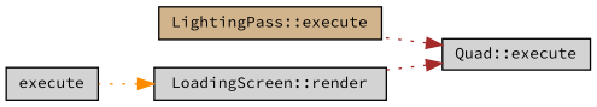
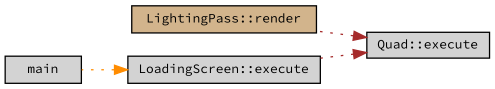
  digraph {
    fontname="Source Code Pro"
    rankdir=RL
    node [color=black fillcolor=lightgrey fontname="Source Code Pro" fontsize=10 shape=record style=filled]
    edge [color=brown dir=back fontname="Source Code Pro" fontsize=10 labelfontname=Helvetica labelfontsize=10 style=dotted]
    n1 [fontcolor=black height=0.2 label="Quad::execute" width=0.4]
-   n2 [fillcolor=tan height=0.2 label="LightingPass::execute" width=0.4]
-   n3 [height=0.2 label="LoadingScreen::render" width=0.4]
-   n4 [height=0.2 label=execute width=0.4]
+   n2 [fillcolor=tan height=0.2 label="LightingPass::render" width=0.4]
+   n3 [height=0.2 label="LoadingScreen::execute" width=0.4]
+   n4 [height=0.2 label=main width=0.4]
    n1 -> n2
    n1 -> n3
    n3 -> n4 [color=darkorange]
  }
